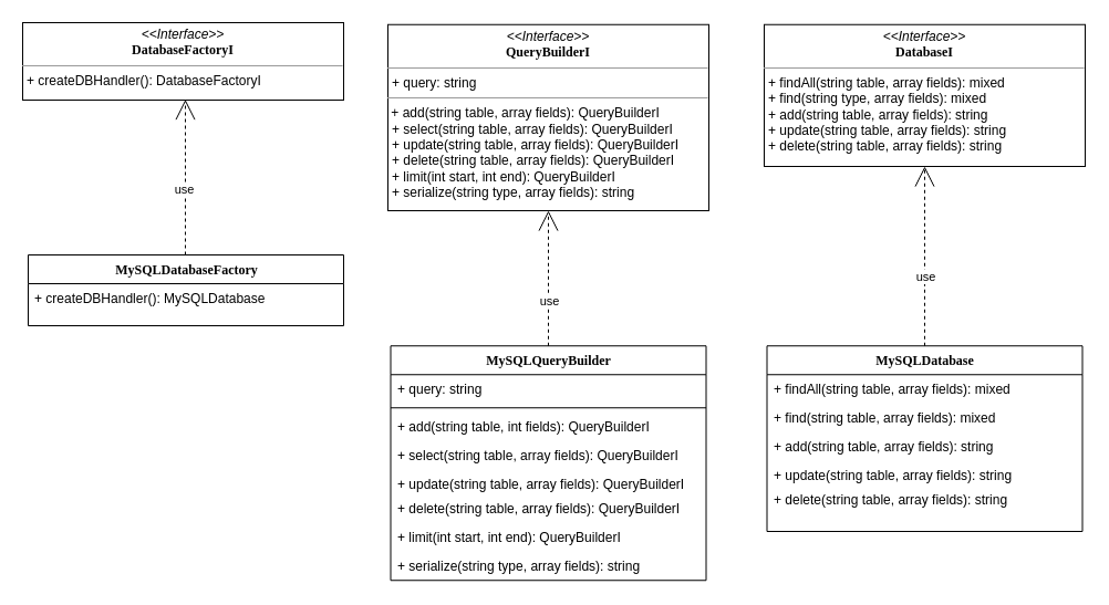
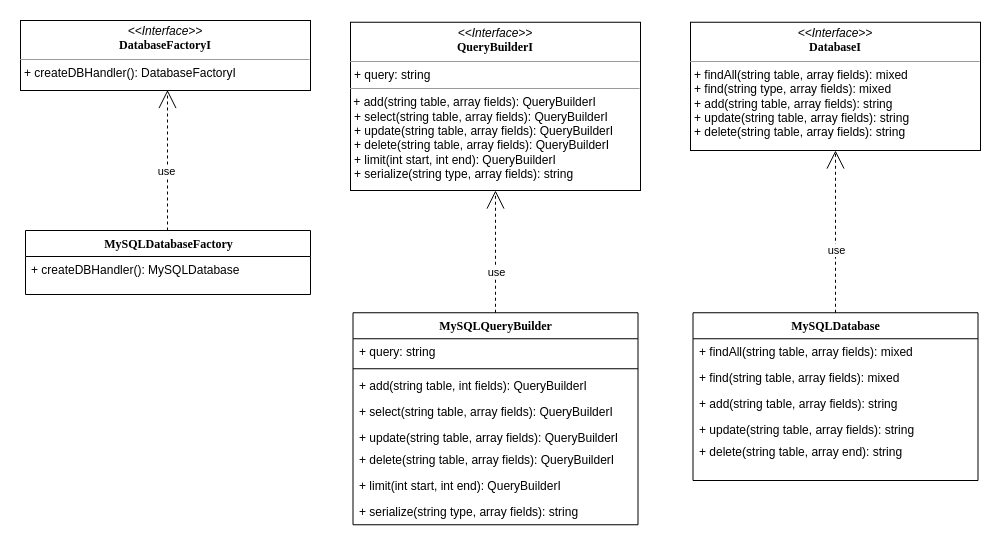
  <mxCell id="0" />
  <mxCell id="1" parent="0" />
  <mxCell id="2" style="edgeStyle=orthogonalEdgeStyle;rounded=0;html=1;dashed=1;labelBackgroundColor=none;startArrow=none;startFill=0;startSize=8;endArrow=open;endFill=0;endSize=16;fontFamily=Verdana;fontSize=12;" parent="1" source="4" target="13" edge="1"><mxGeometry relative="1" as="geometry"><Array as="points"><mxPoint x="495" y="271.75" /><mxPoint x="495" y="271.75" /></Array></mxGeometry></mxCell>
  <mxCell id="3" value="use" style="edgeLabel;html=1;align=center;verticalAlign=middle;resizable=0;points=[];" vertex="1" connectable="0" parent="2"><mxGeometry x="-0.325" relative="1" as="geometry"><mxPoint as="offset" /></mxGeometry></mxCell>
  <mxCell id="4" value="MySQLQueryBuilder" style="swimlane;html=1;fontStyle=1;align=center;verticalAlign=top;childLayout=stackLayout;horizontal=1;startSize=26;horizontalStack=0;resizeParent=1;resizeLast=0;collapsible=1;marginBottom=0;swimlaneFillColor=#ffffff;rounded=0;shadow=0;comic=0;labelBackgroundColor=none;strokeWidth=1;fillColor=none;fontFamily=Verdana;fontSize=12" parent="1" vertex="1"><mxGeometry x="352.5" y="312.25" width="285" height="212" as="geometry" /></mxCell>
  <mxCell id="5" value="+ query: string" style="text;html=1;strokeColor=none;fillColor=none;align=left;verticalAlign=top;spacingLeft=4;spacingRight=4;whiteSpace=wrap;overflow=hidden;rotatable=0;points=[[0,0.5],[1,0.5]];portConstraint=eastwest;" parent="4" vertex="1"><mxGeometry y="26" width="285" height="26" as="geometry" /></mxCell>
  <mxCell id="6" value="" style="line;html=1;strokeWidth=1;fillColor=none;align=left;verticalAlign=middle;spacingTop=-1;spacingLeft=3;spacingRight=3;rotatable=0;labelPosition=right;points=[];portConstraint=eastwest;" parent="4" vertex="1"><mxGeometry y="52" width="285" height="8" as="geometry" /></mxCell>
  <mxCell id="7" value="+ add(&lt;span&gt;string table, int fields&lt;/span&gt;): QueryBuilderI" style="text;html=1;strokeColor=none;fillColor=none;align=left;verticalAlign=top;spacingLeft=4;spacingRight=4;whiteSpace=wrap;overflow=hidden;rotatable=0;points=[[0,0.5],[1,0.5]];portConstraint=eastwest;" parent="4" vertex="1"><mxGeometry y="60" width="285" height="26" as="geometry" /></mxCell>
  <mxCell id="8" value="+ select(&lt;span&gt;string table, array fields&lt;/span&gt;): QueryBuilderI" style="text;html=1;strokeColor=none;fillColor=none;align=left;verticalAlign=top;spacingLeft=4;spacingRight=4;whiteSpace=wrap;overflow=hidden;rotatable=0;points=[[0,0.5],[1,0.5]];portConstraint=eastwest;" parent="4" vertex="1"><mxGeometry y="86" width="285" height="26" as="geometry" /></mxCell>
  <mxCell id="9" value="+ update(&lt;span&gt;string table, array fields&lt;/span&gt;): QueryBuilderI" style="text;html=1;strokeColor=none;fillColor=none;align=left;verticalAlign=top;spacingLeft=4;spacingRight=4;whiteSpace=wrap;overflow=hidden;rotatable=0;points=[[0,0.5],[1,0.5]];portConstraint=eastwest;" parent="4" vertex="1"><mxGeometry y="112" width="285" height="22" as="geometry" /></mxCell>
  <mxCell id="10" value="+ delete(&lt;span&gt;string table, array fields&lt;/span&gt;): QueryBuilderI" style="text;html=1;strokeColor=none;fillColor=none;align=left;verticalAlign=top;spacingLeft=4;spacingRight=4;whiteSpace=wrap;overflow=hidden;rotatable=0;points=[[0,0.5],[1,0.5]];portConstraint=eastwest;" parent="4" vertex="1"><mxGeometry y="134" width="285" height="26" as="geometry" /></mxCell>
  <mxCell id="11" value="+ limit(int start, int end): QueryBuilderI" style="text;html=1;strokeColor=none;fillColor=none;align=left;verticalAlign=top;spacingLeft=4;spacingRight=4;whiteSpace=wrap;overflow=hidden;rotatable=0;points=[[0,0.5],[1,0.5]];portConstraint=eastwest;" parent="4" vertex="1"><mxGeometry y="160" width="285" height="26" as="geometry" /></mxCell>
  <mxCell id="12" value="+ serialize(&lt;span&gt;string type, array fields&lt;/span&gt;): string" style="text;html=1;strokeColor=none;fillColor=none;align=left;verticalAlign=top;spacingLeft=4;spacingRight=4;whiteSpace=wrap;overflow=hidden;rotatable=0;points=[[0,0.5],[1,0.5]];portConstraint=eastwest;" parent="4" vertex="1"><mxGeometry y="186" width="285" height="26" as="geometry" /></mxCell>
  <mxCell id="13" value="&lt;p style=&quot;margin: 0px ; margin-top: 4px ; text-align: center&quot;&gt;&lt;i&gt;&amp;lt;&amp;lt;Interface&amp;gt;&amp;gt;&lt;/i&gt;&lt;br&gt;&lt;span style=&quot;font-family: &amp;#34;verdana&amp;#34; ; font-weight: 700&quot;&gt;QueryBuilderI&lt;/span&gt;&lt;br&gt;&lt;/p&gt;&lt;hr size=&quot;1&quot;&gt;&lt;p style=&quot;margin: 0px ; margin-left: 4px&quot;&gt;+ query: string&lt;/p&gt;&lt;hr size=&quot;1&quot;&gt;&amp;nbsp;+ add(string table, array fields): QueryBuilderI&lt;p style=&quot;margin: 0px ; margin-left: 4px&quot;&gt;+ select(string table, array fields): QueryBuilderI&lt;/p&gt;&lt;p style=&quot;margin: 0px ; margin-left: 4px&quot;&gt;+ update(string table, array fields): QueryBuilderI&lt;/p&gt;&lt;p style=&quot;margin: 0px ; margin-left: 4px&quot;&gt;+ delete(string table, array fields): QueryBuilderI&lt;br&gt;+ limit(int start, int end): QueryBuilderI&lt;/p&gt;&lt;p style=&quot;margin: 0px ; margin-left: 4px&quot;&gt;+ serialize(string type, array fields): string&lt;/p&gt;" style="verticalAlign=top;align=left;overflow=fill;fontSize=12;fontFamily=Helvetica;html=1;rounded=0;shadow=0;comic=0;labelBackgroundColor=none;strokeWidth=1" parent="1" vertex="1"><mxGeometry x="350" y="21.75" width="290" height="168.25" as="geometry" /></mxCell>
  <mxCell id="14" value="&lt;p style=&quot;margin: 0px ; margin-top: 4px ; text-align: center&quot;&gt;&lt;i&gt;&amp;lt;&amp;lt;Interface&amp;gt;&amp;gt;&lt;/i&gt;&lt;br&gt;&lt;span style=&quot;font-family: &amp;#34;verdana&amp;#34; ; font-weight: 700&quot;&gt;DatabaseFactoryI&lt;/span&gt;&lt;br&gt;&lt;/p&gt;&lt;hr size=&quot;1&quot;&gt;&lt;p style=&quot;margin: 0px ; margin-left: 4px&quot;&gt;+ createDBHandler&lt;span&gt;(): DatabaseFactoryI&lt;/span&gt;&lt;/p&gt;" style="verticalAlign=top;align=left;overflow=fill;fontSize=12;fontFamily=Helvetica;html=1;rounded=0;shadow=0;comic=0;labelBackgroundColor=none;strokeWidth=1" parent="1" vertex="1"><mxGeometry x="20" y="20" width="290" height="70" as="geometry" /></mxCell>
  <mxCell id="15" value="MySQLDatabaseFactory" style="swimlane;html=1;fontStyle=1;align=center;verticalAlign=top;childLayout=stackLayout;horizontal=1;startSize=26;horizontalStack=0;resizeParent=1;resizeLast=0;collapsible=1;marginBottom=0;swimlaneFillColor=#ffffff;rounded=0;shadow=0;comic=0;labelBackgroundColor=none;strokeWidth=1;fillColor=none;fontFamily=Verdana;fontSize=12" parent="1" vertex="1"><mxGeometry x="25" y="230" width="285" height="64" as="geometry" /></mxCell>
  <mxCell id="16" value="+ createDBHandler(): MySQLDatabase" style="text;html=1;strokeColor=none;fillColor=none;align=left;verticalAlign=top;spacingLeft=4;spacingRight=4;whiteSpace=wrap;overflow=hidden;rotatable=0;points=[[0,0.5],[1,0.5]];portConstraint=eastwest;" parent="15" vertex="1"><mxGeometry y="26" width="285" height="26" as="geometry" /></mxCell>
  <mxCell id="17" style="edgeStyle=orthogonalEdgeStyle;rounded=0;html=1;dashed=1;labelBackgroundColor=none;startArrow=none;startFill=0;startSize=8;endArrow=open;endFill=0;endSize=16;fontFamily=Verdana;fontSize=12;" parent="1" edge="1"><mxGeometry relative="1" as="geometry"><Array as="points"><mxPoint x="167" y="189.5" /><mxPoint x="167" y="189.5" /></Array><mxPoint x="167" y="230" as="sourcePoint" /><mxPoint x="167" y="89.5" as="targetPoint" /></mxGeometry></mxCell>
  <mxCell id="18" value="use" style="edgeLabel;html=1;align=center;verticalAlign=middle;resizable=0;points=[];" vertex="1" connectable="0" parent="17"><mxGeometry x="-0.146" y="2" relative="1" as="geometry"><mxPoint as="offset" /></mxGeometry></mxCell>
  <mxCell id="19" style="edgeStyle=orthogonalEdgeStyle;rounded=0;html=1;dashed=1;labelBackgroundColor=none;startArrow=none;startFill=0;startSize=8;endArrow=open;endFill=0;endSize=16;fontFamily=Verdana;fontSize=12;" parent="1" source="21" target="27" edge="1"><mxGeometry relative="1" as="geometry"><Array as="points"><mxPoint x="835" y="271.75" /><mxPoint x="835" y="271.75" /></Array></mxGeometry></mxCell>
  <mxCell id="20" value="use" style="edgeLabel;html=1;align=center;verticalAlign=middle;resizable=0;points=[];" vertex="1" connectable="0" parent="19"><mxGeometry x="-0.22" relative="1" as="geometry"><mxPoint as="offset" /></mxGeometry></mxCell>
  <mxCell id="21" value="MySQLDatabase" style="swimlane;html=1;fontStyle=1;align=center;verticalAlign=top;childLayout=stackLayout;horizontal=1;startSize=26;horizontalStack=0;resizeParent=1;resizeLast=0;collapsible=1;marginBottom=0;swimlaneFillColor=#ffffff;rounded=0;shadow=0;comic=0;labelBackgroundColor=none;strokeWidth=1;fillColor=none;fontFamily=Verdana;fontSize=12" parent="1" vertex="1"><mxGeometry x="692.5" y="312.25" width="285" height="167.75" as="geometry" /></mxCell>
  <mxCell id="22" value="+ findAll(&lt;span&gt;string table, array fields&lt;/span&gt;): mixed" style="text;html=1;strokeColor=none;fillColor=none;align=left;verticalAlign=top;spacingLeft=4;spacingRight=4;whiteSpace=wrap;overflow=hidden;rotatable=0;points=[[0,0.5],[1,0.5]];portConstraint=eastwest;" parent="21" vertex="1"><mxGeometry y="26" width="285" height="26" as="geometry" /></mxCell>
  <mxCell id="23" value="+ find(&lt;span&gt;string table, array fields&lt;/span&gt;): mixed" style="text;html=1;strokeColor=none;fillColor=none;align=left;verticalAlign=top;spacingLeft=4;spacingRight=4;whiteSpace=wrap;overflow=hidden;rotatable=0;points=[[0,0.5],[1,0.5]];portConstraint=eastwest;" parent="21" vertex="1"><mxGeometry y="52" width="285" height="26" as="geometry" /></mxCell>
  <mxCell id="24" value="+ add(&lt;span&gt;string table, array fields&lt;/span&gt;): string" style="text;html=1;strokeColor=none;fillColor=none;align=left;verticalAlign=top;spacingLeft=4;spacingRight=4;whiteSpace=wrap;overflow=hidden;rotatable=0;points=[[0,0.5],[1,0.5]];portConstraint=eastwest;" parent="21" vertex="1"><mxGeometry y="78" width="285" height="26" as="geometry" /></mxCell>
  <mxCell id="25" value="+ update(&lt;span&gt;string table, array fields&lt;/span&gt;): string" style="text;html=1;strokeColor=none;fillColor=none;align=left;verticalAlign=top;spacingLeft=4;spacingRight=4;whiteSpace=wrap;overflow=hidden;rotatable=0;points=[[0,0.5],[1,0.5]];portConstraint=eastwest;" parent="21" vertex="1"><mxGeometry y="104" width="285" height="22" as="geometry" /></mxCell>
- <mxCell id="26" value="+ delete(&lt;span&gt;string table, array fields&lt;/span&gt;): string" style="text;html=1;strokeColor=none;fillColor=none;align=left;verticalAlign=top;spacingLeft=4;spacingRight=4;whiteSpace=wrap;overflow=hidden;rotatable=0;points=[[0,0.5],[1,0.5]];portConstraint=eastwest;" parent="21" vertex="1"><mxGeometry y="126" width="285" height="26" as="geometry" /></mxCell>
+ <mxCell id="26" value="+ delete(&lt;span&gt;string table, array end&lt;/span&gt;): string" style="text;html=1;strokeColor=none;fillColor=none;align=left;verticalAlign=top;spacingLeft=4;spacingRight=4;whiteSpace=wrap;overflow=hidden;rotatable=0;points=[[0,0.5],[1,0.5]];portConstraint=eastwest;" parent="21" vertex="1"><mxGeometry y="126" width="285" height="26" as="geometry" /></mxCell>
  <mxCell id="27" value="&lt;p style=&quot;margin: 0px ; margin-top: 4px ; text-align: center&quot;&gt;&lt;i&gt;&amp;lt;&amp;lt;Interface&amp;gt;&amp;gt;&lt;/i&gt;&lt;br&gt;&lt;span style=&quot;font-family: &amp;#34;verdana&amp;#34; ; font-weight: 700&quot;&gt;DatabaseI&lt;/span&gt;&lt;br&gt;&lt;/p&gt;&lt;hr size=&quot;1&quot;&gt;&lt;p style=&quot;margin: 0px ; margin-left: 4px&quot;&gt;&lt;/p&gt;&lt;p style=&quot;margin: 0px ; margin-left: 4px&quot;&gt;+ findAll(string table, array fields): mixed&lt;/p&gt;&lt;p style=&quot;margin: 0px ; margin-left: 4px&quot;&gt;+ find(string type, array fields): mixed&lt;br&gt;&lt;/p&gt;&lt;p style=&quot;margin: 0px ; margin-left: 4px&quot;&gt;+ add(string table, array fields): string&lt;/p&gt;&lt;p style=&quot;margin: 0px ; margin-left: 4px&quot;&gt;+ update(string table, array fields): string&lt;br&gt;+ delete(string table, array fields): string&lt;/p&gt;&lt;p style=&quot;margin: 0px ; margin-left: 4px&quot;&gt;&lt;br&gt;&lt;/p&gt;" style="verticalAlign=top;align=left;overflow=fill;fontSize=12;fontFamily=Helvetica;html=1;rounded=0;shadow=0;comic=0;labelBackgroundColor=none;strokeWidth=1" parent="1" vertex="1"><mxGeometry x="690" y="21.75" width="290" height="128.25" as="geometry" /></mxCell>
